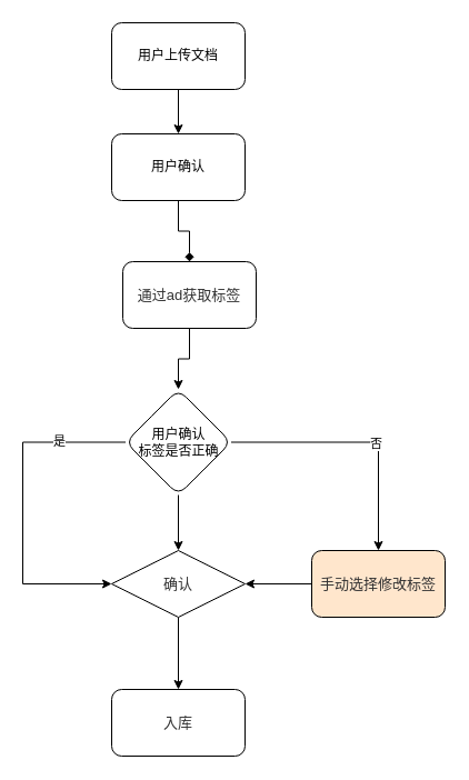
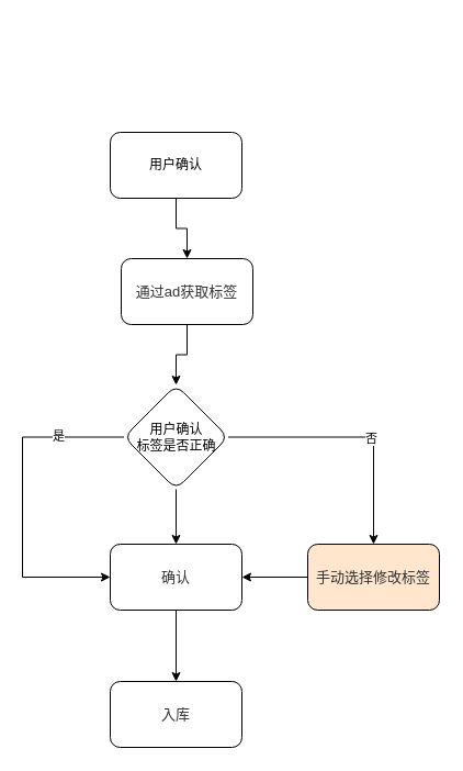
  <mxCell id="0" />
  <mxCell id="1" parent="0" />
- <mxCell id="2" style="edgeStyle=orthogonalEdgeStyle;rounded=0;orthogonalLoop=1;jettySize=auto;html=1;exitX=0.5;exitY=1;exitDx=0;exitDy=0;" edge="1" parent="1" source="3" target="5"><mxGeometry relative="1" as="geometry" /></mxCell>
- <mxCell id="3" value="&lt;div class=&quot;mind-clipboard&quot;&gt;用户上传文档&lt;/div&gt;" style="rounded=1;whiteSpace=wrap;html=1;" vertex="1" parent="1"><mxGeometry x="100" y="20" width="120" height="60" as="geometry" /></mxCell>
- <mxCell id="4" style="edgeStyle=orthogonalEdgeStyle;rounded=0;orthogonalLoop=1;jettySize=auto;html=1;exitX=0.5;exitY=1;exitDx=0;exitDy=0;entryX=0.5;entryY=0;entryDx=0;entryDy=0;endArrow=diamond;" edge="1" parent="1" source="5" target="7"><mxGeometry relative="1" as="geometry" /></mxCell>
+ <mxCell id="4" style="edgeStyle=orthogonalEdgeStyle;rounded=0;orthogonalLoop=1;jettySize=auto;html=1;exitX=0.5;exitY=1;exitDx=0;exitDy=0;entryX=0.5;entryY=0;entryDx=0;entryDy=0;" edge="1" parent="1" source="5" target="7"><mxGeometry relative="1" as="geometry" /></mxCell>
  <mxCell id="5" value="&lt;div class=&quot;mind-clipboard&quot;&gt;用户确认&lt;/div&gt;" style="rounded=1;whiteSpace=wrap;html=1;" vertex="1" parent="1"><mxGeometry x="100" y="120" width="120" height="60" as="geometry" /></mxCell>
  <mxCell id="6" style="edgeStyle=orthogonalEdgeStyle;rounded=0;orthogonalLoop=1;jettySize=auto;html=1;exitX=0.5;exitY=1;exitDx=0;exitDy=0;" edge="1" parent="1" source="7" target="13"><mxGeometry relative="1" as="geometry" /></mxCell>
  <mxCell id="7" value="&lt;div class=&quot;mind-clipboard&quot;&gt;&lt;span style=&quot;color: rgb(50 , 50 , 50) ; font-size: 13px ; background-color: rgba(255 , 255 , 255 , 0.01)&quot;&gt;通过ad获取标签&lt;/span&gt;&lt;br&gt;&lt;/div&gt;" style="rounded=1;whiteSpace=wrap;html=1;" vertex="1" parent="1"><mxGeometry x="110" y="235" width="120" height="60" as="geometry" /></mxCell>
  <mxCell id="8" style="edgeStyle=orthogonalEdgeStyle;rounded=0;orthogonalLoop=1;jettySize=auto;html=1;exitX=0.5;exitY=1;exitDx=0;exitDy=0;" edge="1" parent="1" source="13" target="15"><mxGeometry relative="1" as="geometry" /></mxCell>
  <mxCell id="9" style="edgeStyle=orthogonalEdgeStyle;rounded=0;orthogonalLoop=1;jettySize=auto;html=1;exitX=1;exitY=0.5;exitDx=0;exitDy=0;entryX=0.5;entryY=0;entryDx=0;entryDy=0;" edge="1" parent="1" source="13" target="17"><mxGeometry relative="1" as="geometry" /></mxCell>
  <mxCell id="10" value="否" style="edgeLabel;html=1;align=center;verticalAlign=middle;resizable=0;points=[];" vertex="1" connectable="0" parent="9"><mxGeometry x="0.155" y="-3" relative="1" as="geometry"><mxPoint as="offset" /></mxGeometry></mxCell>
  <mxCell id="11" style="edgeStyle=orthogonalEdgeStyle;rounded=0;orthogonalLoop=1;jettySize=auto;html=1;exitX=0;exitY=0.5;exitDx=0;exitDy=0;entryX=0;entryY=0.5;entryDx=0;entryDy=0;" edge="1" parent="1" source="13" target="15"><mxGeometry relative="1" as="geometry"><Array as="points"><mxPoint x="20" y="398" /><mxPoint x="20" y="525" /></Array></mxGeometry></mxCell>
  <mxCell id="12" value="是" style="edgeLabel;html=1;align=center;verticalAlign=middle;resizable=0;points=[];" vertex="1" connectable="0" parent="11"><mxGeometry x="-0.597" y="-1" relative="1" as="geometry"><mxPoint as="offset" /></mxGeometry></mxCell>
  <mxCell id="13" value="&lt;div class=&quot;mind-clipboard&quot;&gt;用户确认&lt;div&gt;标签是否正确&lt;/div&gt;&lt;/div&gt;" style="rhombus;whiteSpace=wrap;html=1;rounded=1;" vertex="1" parent="1"><mxGeometry x="112.5" y="350" width="95" height="95" as="geometry" /></mxCell>
  <mxCell id="14" style="edgeStyle=orthogonalEdgeStyle;rounded=0;orthogonalLoop=1;jettySize=auto;html=1;exitX=0.5;exitY=1;exitDx=0;exitDy=0;entryX=0.5;entryY=0;entryDx=0;entryDy=0;" edge="1" parent="1" source="15" target="18"><mxGeometry relative="1" as="geometry" /></mxCell>
- <mxCell id="15" value="&lt;span style=&quot;color: rgb(50 , 50 , 50) ; font-size: 13px ; background-color: rgba(255 , 255 , 255 , 0.01)&quot;&gt;确认&lt;/span&gt;" style="rhombus;whiteSpace=wrap;html=1;" vertex="1" parent="1"><mxGeometry x="100" y="495" width="120" height="60" as="geometry" /></mxCell>
+ <mxCell id="15" value="&lt;span style=&quot;color: rgb(50 , 50 , 50) ; font-size: 13px ; background-color: rgba(255 , 255 , 255 , 0.01)&quot;&gt;确认&lt;/span&gt;" style="rounded=1;whiteSpace=wrap;html=1;" vertex="1" parent="1"><mxGeometry x="100" y="495" width="120" height="60" as="geometry" /></mxCell>
  <mxCell id="16" style="edgeStyle=orthogonalEdgeStyle;rounded=0;orthogonalLoop=1;jettySize=auto;html=1;exitX=0;exitY=0.5;exitDx=0;exitDy=0;" edge="1" parent="1" source="17" target="15"><mxGeometry relative="1" as="geometry" /></mxCell>
  <mxCell id="17" value="&lt;span style=&quot;color: rgb(50 , 50 , 50) ; font-size: 13px ; background-color: rgba(255 , 255 , 255 , 0.01)&quot;&gt;手动选择修改标签&lt;/span&gt;" style="rounded=1;whiteSpace=wrap;html=1;fillColor=#ffe6cc;" vertex="1" parent="1"><mxGeometry x="280" y="495" width="120" height="60" as="geometry" /></mxCell>
  <mxCell id="18" value="&lt;span style=&quot;color: rgb(50 , 50 , 50) ; font-size: 13px ; background-color: rgba(255 , 255 , 255 , 0.01)&quot;&gt;入库&lt;/span&gt;" style="rounded=1;whiteSpace=wrap;html=1;" vertex="1" parent="1"><mxGeometry x="100" y="620" width="120" height="60" as="geometry" /></mxCell>
